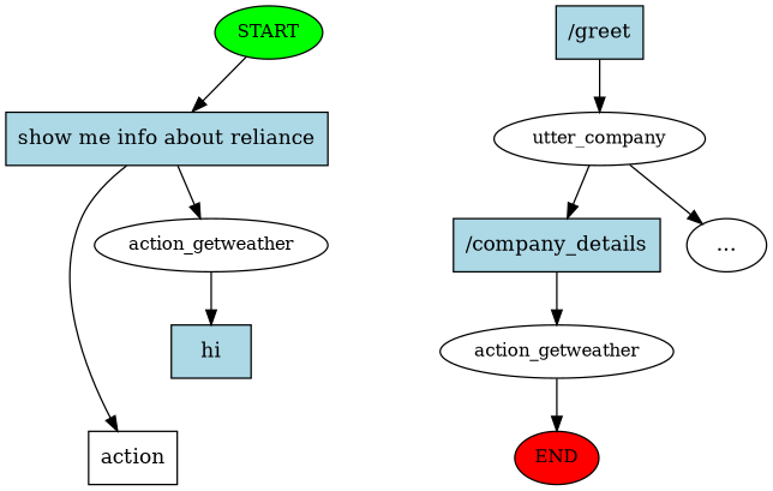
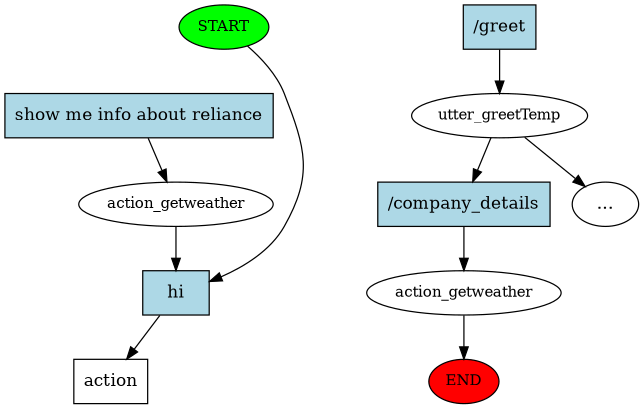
  digraph {
    node [style=filled]
    n1 [fillcolor=green fontsize=12 label=START]
    n2 [fillcolor=lightblue label="show\ me\ info\ about\ reliance" shape=rect]
    n3 [fillcolor=lightblue label="\/greet" shape=rect]
-   n4 [fontsize=12 label=utter_company style=""]
+   n4 [fontsize=12 label=utter_greetTemp style=""]
    n5 [fillcolor=lightblue label="\/company_details" shape=rect]
    n6 [fontsize=12 label=action_getweather style=""]
    n7 [fontsize=12 label=action_getweather style=""]
    n8 [fillcolor=red fontsize=12 label=END]
    n9 [label="..." style=""]
    n10 [fillcolor=lightblue label=hi shape=rect]
    n11 [label=action shape=rect style=""]
-   n1 -> n2
+   n1 -> n10
    n2 -> n7
    n3 -> n4
    n4 -> n5
    n4 -> n9
    n5 -> n6
    n6 -> n8
    n7 -> n10
-   n2 -> n11
+   n10 -> n11
  }
